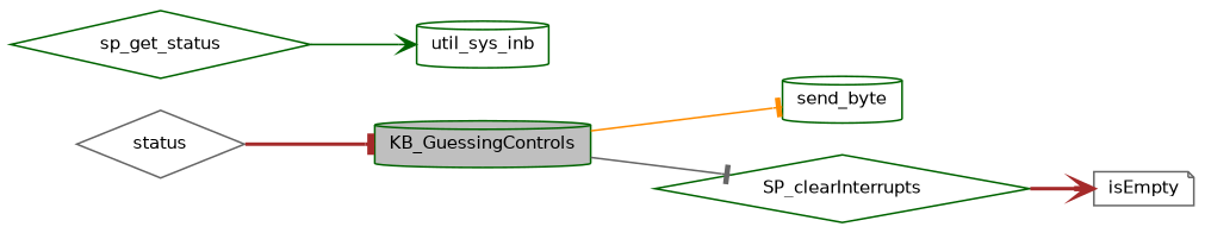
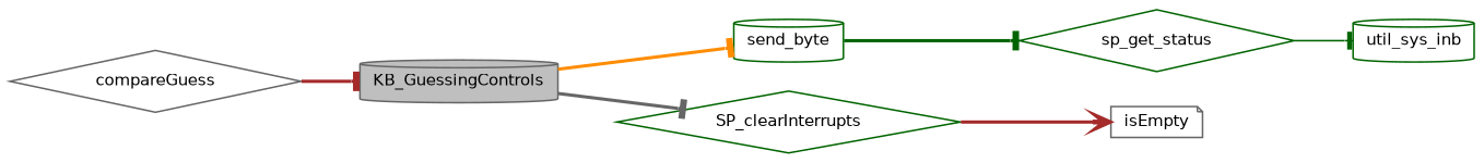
  digraph {
    rankdir=LR
    node [color=darkgreen fillcolor=white fontname=Helvetica fontsize=10 shape=cylinder style=filled]
    edge [arrowhead=tee color=darkgreen fontname=Helvetica fontsize=10 labelfontname=Helvetica labelfontsize=10 style=solid]
-   n1 [fillcolor=grey75 fontcolor=black height=0.2 label=KB_GuessingControls width=0.4]
+   n1 [color=gray40 fillcolor=grey75 fontcolor=black height=0.2 label=KB_GuessingControls width=0.4]
    n2 [height=0.2 label=send_byte width=0.4]
    n3 [height=0.2 label=SP_clearInterrupts shape=diamond width=0.4]
-   n4 [color=gray40 height=0.2 label=status shape=diamond width=0.4]
+   n4 [color=gray40 height=0.2 label=compareGuess shape=diamond width=0.4]
    n5 [height=0.2 label=sp_get_status shape=diamond width=0.4]
    n6 [color=gray40 height=0.2 label=isEmpty shape=note width=0.4]
    n7 [height=0.2 label=util_sys_inb width=0.4]
-   n1 -> n2 [color=darkorange]
-   n1 -> n3 [color=gray40]
+   n1 -> n2 [color=darkorange style=bold]
+   n1 -> n3 [color=gray40 style=bold]
+   n2 -> n5 [style=bold]
    n3 -> n6 [arrowhead=vee color=brown style=bold]
    n4 -> n1 [color=brown style=bold]
-   n5 -> n7 [arrowhead=vee]
+   n5 -> n7
  }
